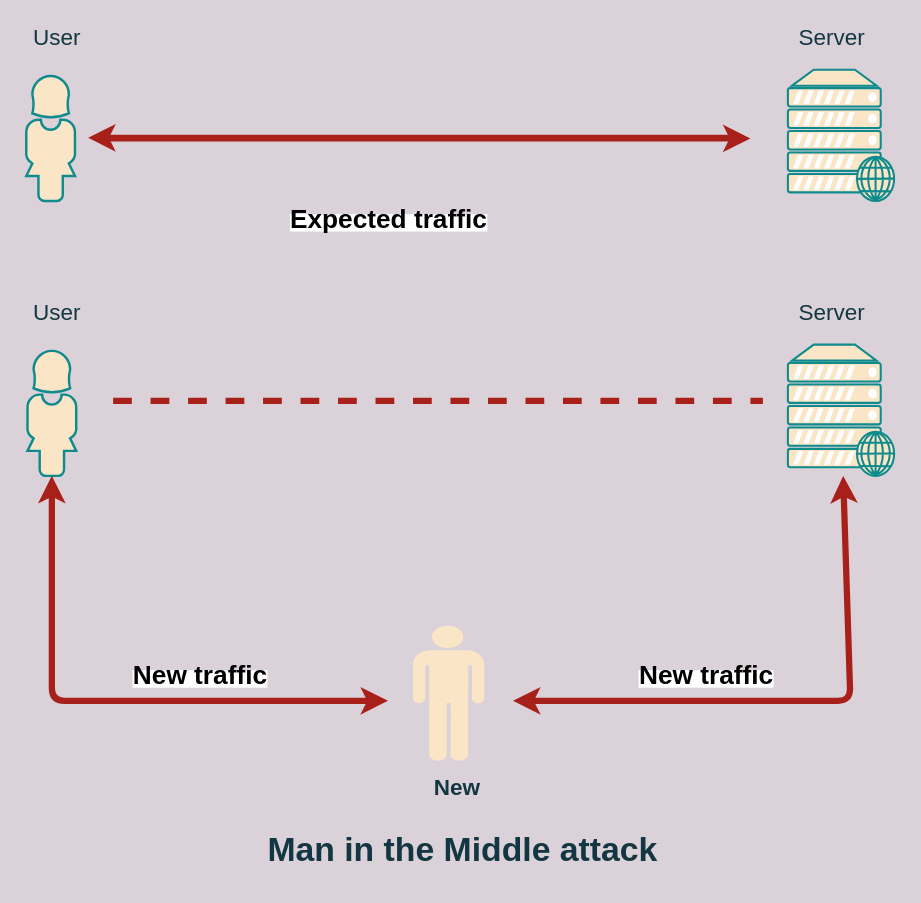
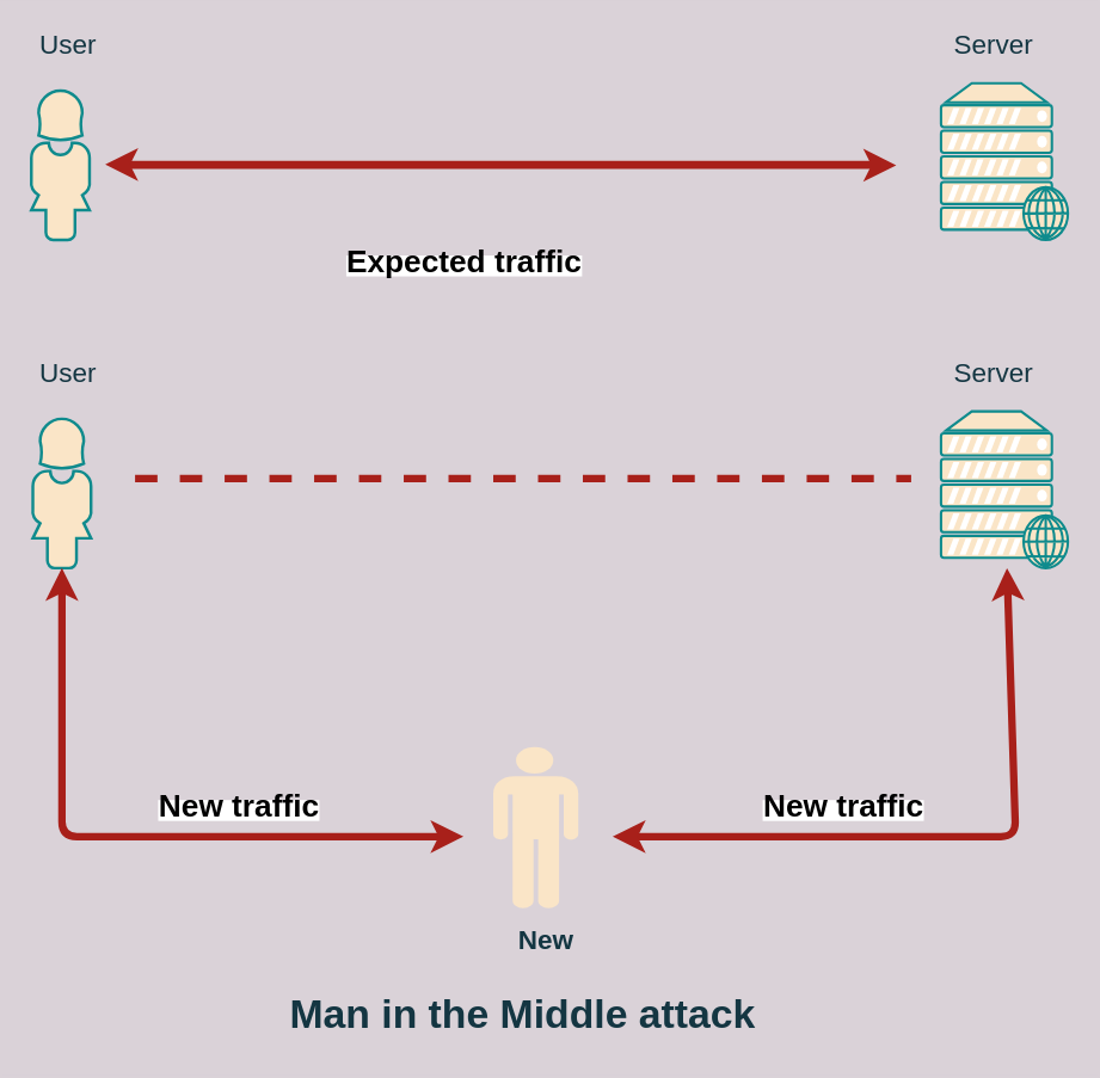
  <mxCell id="0" />
  <mxCell id="1" parent="0" />
  <mxCell id="2" style="edgeStyle=orthogonalEdgeStyle;orthogonalLoop=1;jettySize=auto;html=1;fillColor=#FAE5C7;strokeColor=#A8201A;strokeWidth=5;fontColor=#143642;labelBackgroundColor=#DAD2D8;" edge="1" parent="1"><mxGeometry relative="1" as="geometry"><mxPoint x="600" y="110" as="targetPoint" /><mxPoint x="80" y="110" as="sourcePoint" /></mxGeometry></mxCell>
  <mxCell id="3" value="" style="fontColor=#143642;verticalAlign=top;verticalLabelPosition=bottom;labelPosition=center;align=center;html=1;outlineConnect=0;fillColor=#FAE5C7;strokeColor=#0F8B8D;gradientDirection=north;strokeWidth=2;shape=mxgraph.networks.user_female;" vertex="1" parent="1"><mxGeometry x="20" y="60" width="40" height="100" as="geometry" /></mxCell>
  <mxCell id="4" style="edgeStyle=orthogonalEdgeStyle;orthogonalLoop=1;jettySize=auto;html=1;strokeWidth=5;fillColor=#FAE5C7;strokeColor=#A8201A;fontColor=#143642;labelBackgroundColor=#DAD2D8;" edge="1" parent="1"><mxGeometry relative="1" as="geometry"><mxPoint x="70" y="109.5" as="targetPoint" /><mxPoint x="590" y="109.5" as="sourcePoint" /><Array as="points"><mxPoint x="335" y="110" /></Array></mxGeometry></mxCell>
  <mxCell id="5" value="" style="fontColor=#143642;verticalAlign=top;verticalLabelPosition=bottom;labelPosition=center;align=center;html=1;outlineConnect=0;fillColor=#FAE5C7;strokeColor=#0F8B8D;gradientDirection=north;strokeWidth=2;shape=mxgraph.networks.web_server;" vertex="1" parent="1"><mxGeometry x="630" y="275" width="85" height="105" as="geometry" /></mxCell>
  <mxCell id="6" value="" style="fontColor=#143642;verticalAlign=top;verticalLabelPosition=bottom;labelPosition=center;align=center;html=1;outlineConnect=0;fillColor=#FAE5C7;strokeColor=#0F8B8D;gradientDirection=north;strokeWidth=2;shape=mxgraph.networks.user_female;" vertex="1" parent="1"><mxGeometry x="21" y="280" width="40" height="100" as="geometry" /></mxCell>
  <mxCell id="7" value="" style="fontColor=#143642;verticalAlign=top;verticalLabelPosition=bottom;labelPosition=center;align=center;html=1;outlineConnect=0;fillColor=#FAE5C7;strokeColor=#0F8B8D;gradientDirection=north;strokeWidth=2;shape=mxgraph.networks.web_server;" vertex="1" parent="1"><mxGeometry x="630" y="55" width="85" height="105" as="geometry" /></mxCell>
  <mxCell id="8" value="&lt;span style=&quot;color: rgb(0 , 0 , 0) ; font-family: &amp;#34;helvetica&amp;#34; ; font-style: normal ; letter-spacing: normal ; text-align: center ; text-indent: 0px ; text-transform: none ; word-spacing: 0px ; background-color: rgb(255 , 255 , 255) ; display: inline ; float: none&quot;&gt;&lt;font style=&quot;font-size: 21px&quot;&gt;&lt;b&gt;Expected traffic&lt;/b&gt;&lt;/font&gt;&lt;/span&gt;" style="text;whiteSpace=wrap;html=1;fontColor=#143642;" vertex="1" parent="1"><mxGeometry x="230" y="155" width="200" height="30" as="geometry" /></mxCell>
  <mxCell id="9" value="" style="shape=mxgraph.signs.people.man_1;html=1;pointerEvents=1;fillColor=#FAE5C7;strokeColor=none;verticalLabelPosition=bottom;verticalAlign=top;align=center;fontColor=#143642;" vertex="1" parent="1"><mxGeometry x="330" y="500" width="57" height="108" as="geometry" /></mxCell>
  <mxCell id="10" value="" style="endArrow=classic;startArrow=classic;html=1;strokeWidth=5;entryX=0.5;entryY=1;entryDx=0;entryDy=0;entryPerimeter=0;fillColor=#FAE5C7;strokeColor=#A8201A;fontColor=#143642;labelBackgroundColor=#DAD2D8;" edge="1" parent="1" target="6"><mxGeometry width="50" height="50" relative="1" as="geometry"><mxPoint x="310" y="560" as="sourcePoint" /><mxPoint x="430" y="310" as="targetPoint" /><Array as="points"><mxPoint x="235" y="560" /><mxPoint x="41" y="560" /></Array></mxGeometry></mxCell>
  <mxCell id="11" value="" style="endArrow=classic;startArrow=classic;html=1;strokeWidth=5;fillColor=#FAE5C7;strokeColor=#A8201A;fontColor=#143642;labelBackgroundColor=#DAD2D8;" edge="1" parent="1" target="5"><mxGeometry width="50" height="50" relative="1" as="geometry"><mxPoint x="410" y="560" as="sourcePoint" /><mxPoint x="430" y="310" as="targetPoint" /><Array as="points"><mxPoint x="680" y="560" /></Array></mxGeometry></mxCell>
  <mxCell id="12" value="&lt;font style=&quot;font-size: 18px&quot;&gt;Server&lt;/font&gt;" style="text;html=1;align=center;verticalAlign=middle;resizable=0;points=[];autosize=1;fontColor=#143642;" vertex="1" parent="1"><mxGeometry x="630" y="240" width="70" height="20" as="geometry" /></mxCell>
  <mxCell id="13" value="&lt;font style=&quot;font-size: 18px&quot;&gt;Server&lt;/font&gt;" style="text;html=1;align=center;verticalAlign=middle;resizable=0;points=[];autosize=1;fontColor=#143642;" vertex="1" parent="1"><mxGeometry x="630" y="20" width="70" height="20" as="geometry" /></mxCell>
  <mxCell id="14" value="&lt;font style=&quot;font-size: 18px&quot;&gt;&lt;b&gt;New&lt;/b&gt;&lt;/font&gt;" style="text;html=1;align=center;verticalAlign=middle;resizable=0;points=[];autosize=1;fontColor=#143642;" vertex="1" parent="1"><mxGeometry x="340" y="620" width="50" height="20" as="geometry" /></mxCell>
  <mxCell id="15" value="&lt;font style=&quot;font-size: 18px&quot;&gt;User&lt;/font&gt;" style="text;html=1;align=center;verticalAlign=middle;resizable=0;points=[];autosize=1;fontColor=#143642;" vertex="1" parent="1"><mxGeometry x="20" y="240" width="50" height="20" as="geometry" /></mxCell>
  <mxCell id="16" value="&lt;font style=&quot;font-size: 18px&quot;&gt;User&lt;/font&gt;" style="text;html=1;align=center;verticalAlign=middle;resizable=0;points=[];autosize=1;fontColor=#143642;" vertex="1" parent="1"><mxGeometry x="20" y="20" width="50" height="20" as="geometry" /></mxCell>
  <mxCell id="17" value="&lt;span style=&quot;color: rgb(0 , 0 , 0) ; font-family: &amp;#34;helvetica&amp;#34; ; font-style: normal ; letter-spacing: normal ; text-indent: 0px ; text-transform: none ; word-spacing: 0px ; background-color: rgb(255 , 255 , 255) ; display: inline ; float: none&quot;&gt;&lt;font style=&quot;font-size: 21px&quot;&gt;&lt;b&gt;New traffic&lt;/b&gt;&lt;/font&gt;&lt;/span&gt;" style="text;whiteSpace=wrap;html=1;align=center;fontColor=#143642;" vertex="1" parent="1"><mxGeometry x="60" y="520" width="200" height="30" as="geometry" /></mxCell>
  <mxCell id="18" value="&lt;span style=&quot;color: rgb(0 , 0 , 0) ; font-family: &amp;#34;helvetica&amp;#34; ; font-style: normal ; letter-spacing: normal ; text-indent: 0px ; text-transform: none ; word-spacing: 0px ; background-color: rgb(255 , 255 , 255) ; display: inline ; float: none&quot;&gt;&lt;font style=&quot;font-size: 21px&quot;&gt;&lt;b&gt;New traffic&lt;/b&gt;&lt;/font&gt;&lt;/span&gt;" style="text;whiteSpace=wrap;html=1;align=center;fontColor=#143642;" vertex="1" parent="1"><mxGeometry x="465" y="520" width="200" height="30" as="geometry" /></mxCell>
  <mxCell id="19" value="" style="endArrow=none;dashed=1;html=1;strokeWidth=5;strokeColor=#A8201A;fontColor=#143642;labelBackgroundColor=#DAD2D8;" edge="1" parent="1"><mxGeometry width="50" height="50" relative="1" as="geometry"><mxPoint x="90" y="320" as="sourcePoint" /><mxPoint x="610" y="320" as="targetPoint" /></mxGeometry></mxCell>
- <mxCell id="20" value="&lt;b&gt;&lt;font style=&quot;font-size: 27px&quot;&gt;Man in the Middle attack&lt;/font&gt;&lt;/b&gt;" style="text;html=1;strokeColor=none;fillColor=none;align=center;verticalAlign=middle;whiteSpace=wrap;fontColor=#143642;" vertex="1" parent="1"><mxGeometry x="170" y="660" width="400" height="40" as="geometry" /></mxCell>
+ <mxCell id="20" value="&lt;b&gt;&lt;font style=&quot;font-size: 27px&quot;&gt;Man in the Middle attack&lt;/font&gt;&lt;/b&gt;" style="text;html=1;strokeColor=none;fillColor=none;align=center;verticalAlign=middle;whiteSpace=wrap;fontColor=#143642;" vertex="1" parent="1"><mxGeometry x="150" y="660" width="400" height="40" as="geometry" /></mxCell>
